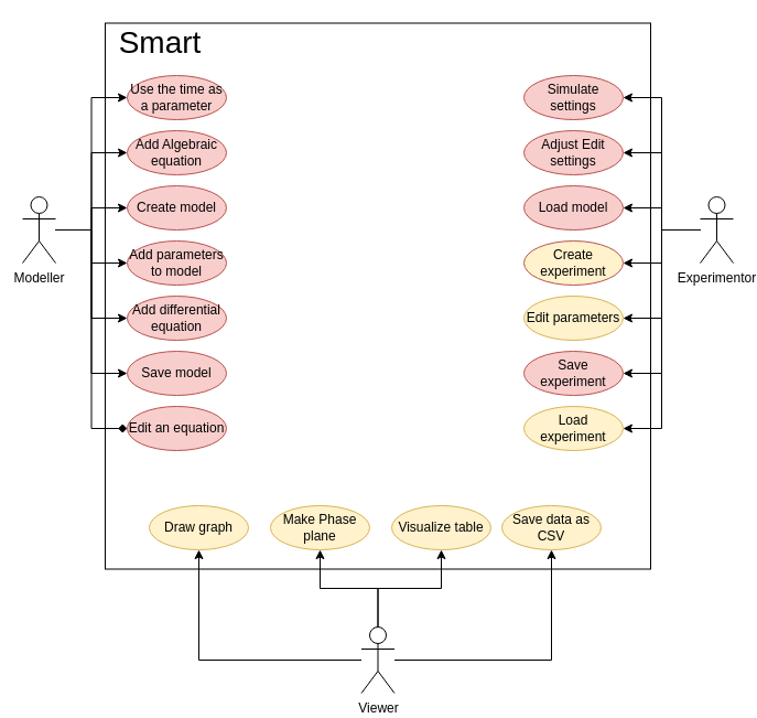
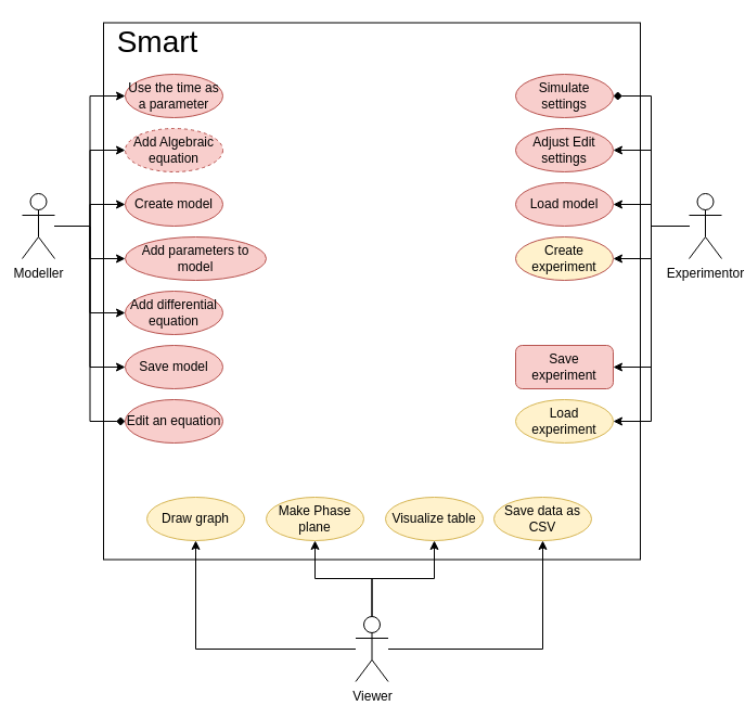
  <mxCell id="0" />
  <mxCell id="1" parent="0" />
  <mxCell id="2" value="" style="whiteSpace=wrap;html=1;aspect=fixed;" parent="1" vertex="1"><mxGeometry x="95" y="20.5" width="495" height="495" as="geometry" /></mxCell>
  <mxCell id="3" style="edgeStyle=orthogonalEdgeStyle;rounded=0;orthogonalLoop=1;jettySize=auto;html=1;entryX=0;entryY=0.5;entryDx=0;entryDy=0;" edge="1" parent="1" source="10" target="38"><mxGeometry relative="1" as="geometry" /></mxCell>
  <mxCell id="4" style="edgeStyle=orthogonalEdgeStyle;rounded=0;orthogonalLoop=1;jettySize=auto;html=1;entryX=0;entryY=0.5;entryDx=0;entryDy=0;" edge="1" parent="1" source="10" target="36"><mxGeometry relative="1" as="geometry" /></mxCell>
  <mxCell id="5" style="edgeStyle=orthogonalEdgeStyle;rounded=0;orthogonalLoop=1;jettySize=auto;html=1;entryX=0;entryY=0.5;entryDx=0;entryDy=0;" edge="1" parent="1" source="10" target="25"><mxGeometry relative="1" as="geometry" /></mxCell>
  <mxCell id="6" style="edgeStyle=orthogonalEdgeStyle;rounded=0;orthogonalLoop=1;jettySize=auto;html=1;entryX=0;entryY=0.5;entryDx=0;entryDy=0;" edge="1" parent="1" source="10" target="30"><mxGeometry relative="1" as="geometry" /></mxCell>
  <mxCell id="7" style="edgeStyle=orthogonalEdgeStyle;rounded=0;orthogonalLoop=1;jettySize=auto;html=1;entryX=0;entryY=0.5;entryDx=0;entryDy=0;" edge="1" parent="1" source="10" target="31"><mxGeometry relative="1" as="geometry" /></mxCell>
  <mxCell id="8" style="edgeStyle=orthogonalEdgeStyle;rounded=0;orthogonalLoop=1;jettySize=auto;html=1;entryX=0;entryY=0.5;entryDx=0;entryDy=0;" edge="1" parent="1" source="10" target="26"><mxGeometry relative="1" as="geometry" /></mxCell>
  <mxCell id="9" style="edgeStyle=orthogonalEdgeStyle;rounded=0;orthogonalLoop=1;jettySize=auto;html=1;entryX=0;entryY=0.5;entryDx=0;entryDy=0;endArrow=diamond;" edge="1" parent="1" source="10" target="41"><mxGeometry relative="1" as="geometry" /></mxCell>
  <mxCell id="10" value="Modeller" style="shape=umlActor;verticalLabelPosition=bottom;labelBackgroundColor=#ffffff;verticalAlign=top;html=1;" parent="1" vertex="1"><mxGeometry x="20" y="178" width="30" height="60" as="geometry" /></mxCell>
- <mxCell id="11" style="edgeStyle=orthogonalEdgeStyle;rounded=0;orthogonalLoop=1;jettySize=auto;html=1;entryX=1;entryY=0.5;entryDx=0;entryDy=0;" edge="1" parent="1" source="18" target="42"><mxGeometry relative="1" as="geometry" /></mxCell>
+ <mxCell id="11" style="edgeStyle=orthogonalEdgeStyle;rounded=0;orthogonalLoop=1;jettySize=auto;html=1;entryX=1;entryY=0.5;entryDx=0;entryDy=0;endArrow=diamond;" edge="1" parent="1" source="18" target="42"><mxGeometry relative="1" as="geometry" /></mxCell>
  <mxCell id="12" style="edgeStyle=orthogonalEdgeStyle;rounded=0;orthogonalLoop=1;jettySize=auto;html=1;entryX=1;entryY=0.5;entryDx=0;entryDy=0;" edge="1" parent="1" source="18" target="40"><mxGeometry relative="1" as="geometry" /></mxCell>
  <mxCell id="13" style="edgeStyle=orthogonalEdgeStyle;rounded=0;orthogonalLoop=1;jettySize=auto;html=1;entryX=1;entryY=0.5;entryDx=0;entryDy=0;" edge="1" parent="1" source="18" target="27"><mxGeometry relative="1" as="geometry" /></mxCell>
  <mxCell id="14" style="edgeStyle=orthogonalEdgeStyle;rounded=0;orthogonalLoop=1;jettySize=auto;html=1;entryX=1;entryY=0.5;entryDx=0;entryDy=0;" edge="1" parent="1" source="18" target="28"><mxGeometry relative="1" as="geometry" /></mxCell>
- <mxCell id="15" style="edgeStyle=orthogonalEdgeStyle;rounded=0;orthogonalLoop=1;jettySize=auto;html=1;entryX=1;entryY=0.5;entryDx=0;entryDy=0;" edge="1" parent="1" source="18" target="29"><mxGeometry relative="1" as="geometry" /></mxCell>
  <mxCell id="16" style="edgeStyle=orthogonalEdgeStyle;rounded=0;orthogonalLoop=1;jettySize=auto;html=1;entryX=1;entryY=0.5;entryDx=0;entryDy=0;" edge="1" parent="1" source="18" target="34"><mxGeometry relative="1" as="geometry" /></mxCell>
  <mxCell id="17" style="edgeStyle=orthogonalEdgeStyle;rounded=0;orthogonalLoop=1;jettySize=auto;html=1;entryX=1;entryY=0.5;entryDx=0;entryDy=0;" edge="1" parent="1" source="18" target="33"><mxGeometry relative="1" as="geometry" /></mxCell>
  <mxCell id="18" value="Experimentor" style="shape=umlActor;verticalLabelPosition=bottom;labelBackgroundColor=#ffffff;verticalAlign=top;html=1;" parent="1" vertex="1"><mxGeometry x="635" y="178" width="30" height="60" as="geometry" /></mxCell>
  <mxCell id="19" style="edgeStyle=orthogonalEdgeStyle;rounded=0;orthogonalLoop=1;jettySize=auto;html=1;entryX=0.5;entryY=1;entryDx=0;entryDy=0;" edge="1" parent="1" source="23" target="35"><mxGeometry relative="1" as="geometry" /></mxCell>
  <mxCell id="20" style="edgeStyle=orthogonalEdgeStyle;rounded=0;orthogonalLoop=1;jettySize=auto;html=1;entryX=0.5;entryY=1;entryDx=0;entryDy=0;" edge="1" parent="1" source="23" target="37"><mxGeometry relative="1" as="geometry" /></mxCell>
  <mxCell id="21" style="edgeStyle=orthogonalEdgeStyle;rounded=0;orthogonalLoop=1;jettySize=auto;html=1;entryX=0.5;entryY=1;entryDx=0;entryDy=0;" edge="1" parent="1" source="23" target="32"><mxGeometry relative="1" as="geometry" /></mxCell>
  <mxCell id="22" style="edgeStyle=orthogonalEdgeStyle;rounded=0;orthogonalLoop=1;jettySize=auto;html=1;entryX=0.5;entryY=1;entryDx=0;entryDy=0;" edge="1" parent="1" source="23" target="39"><mxGeometry relative="1" as="geometry" /></mxCell>
  <mxCell id="23" value="Viewer" style="shape=umlActor;verticalLabelPosition=bottom;labelBackgroundColor=#ffffff;verticalAlign=top;html=1;" parent="1" vertex="1"><mxGeometry x="327.5" y="568" width="30" height="60" as="geometry" /></mxCell>
  <mxCell id="24" value="&lt;font style=&quot;font-size: 28px&quot;&gt;Smart &lt;/font&gt;" style="text;html=1;strokeColor=none;fillColor=none;align=center;verticalAlign=middle;whiteSpace=wrap;rounded=0;" parent="1" vertex="1"><mxGeometry x="125" y="28" width="40" height="20" as="geometry" /></mxCell>
  <mxCell id="25" value="Create model" style="ellipse;whiteSpace=wrap;html=1;fillColor=#f8cecc;strokeColor=#b85450;" parent="1" vertex="1"><mxGeometry x="115" y="168" width="90" height="40" as="geometry" /></mxCell>
  <mxCell id="26" value="Save model" style="ellipse;whiteSpace=wrap;html=1;fillColor=#f8cecc;strokeColor=#b85450;" parent="1" vertex="1"><mxGeometry x="115" y="318" width="90" height="40" as="geometry" /></mxCell>
  <mxCell id="27" value="Load model" style="ellipse;whiteSpace=wrap;html=1;fillColor=#f8cecc;strokeColor=#b85450;" parent="1" vertex="1"><mxGeometry x="475" y="168" width="90" height="40" as="geometry" /></mxCell>
  <mxCell id="28" value="Create experiment" style="ellipse;whiteSpace=wrap;html=1;fillColor=#fff2cc;strokeColor=#b85450;" parent="1" vertex="1"><mxGeometry x="475" y="218" width="90" height="40" as="geometry" /></mxCell>
- <mxCell id="29" value="Edit parameters" style="ellipse;whiteSpace=wrap;html=1;fillColor=#fff2cc;strokeColor=#d6b656;" parent="1" vertex="1"><mxGeometry x="475" y="268" width="90" height="40" as="geometry" /></mxCell>
- <mxCell id="30" value="Add parameters to model" style="ellipse;whiteSpace=wrap;html=1;fillColor=#f8cecc;strokeColor=#b85450;" parent="1" vertex="1"><mxGeometry x="115" y="218" width="90" height="40" as="geometry" /></mxCell>
+ <mxCell id="30" value="Add parameters to model" style="ellipse;whiteSpace=wrap;html=1;fillColor=#f8cecc;strokeColor=#b85450;" parent="1" vertex="1"><mxGeometry x="115" y="218" width="130" height="40" as="geometry" /></mxCell>
  <mxCell id="31" value="Add differential equation" style="ellipse;whiteSpace=wrap;html=1;fillColor=#f8cecc;strokeColor=#b85450;" parent="1" vertex="1"><mxGeometry x="115" y="268" width="90" height="40" as="geometry" /></mxCell>
  <mxCell id="32" value="Visualize table" style="ellipse;whiteSpace=wrap;html=1;fillColor=#fff2cc;strokeColor=#d6b656;" parent="1" vertex="1"><mxGeometry x="355" y="458" width="90" height="40" as="geometry" /></mxCell>
  <mxCell id="33" value="Load experiment" style="ellipse;whiteSpace=wrap;html=1;fillColor=#fff2cc;strokeColor=#d6b656;" parent="1" vertex="1"><mxGeometry x="475" y="368" width="90" height="40" as="geometry" /></mxCell>
- <mxCell id="34" value="Save experiment" style="ellipse;whiteSpace=wrap;html=1;fillColor=#f8cecc;strokeColor=#b85450;" parent="1" vertex="1"><mxGeometry x="475" y="318" width="90" height="40" as="geometry" /></mxCell>
+ <mxCell id="34" value="Save experiment" style="whiteSpace=wrap;html=1;fillColor=#f8cecc;strokeColor=#b85450;rounded=1;" parent="1" vertex="1"><mxGeometry x="475" y="318" width="90" height="40" as="geometry" /></mxCell>
  <mxCell id="35" value="Draw graph" style="ellipse;whiteSpace=wrap;html=1;fillColor=#fff2cc;strokeColor=#d6b656;" parent="1" vertex="1"><mxGeometry x="135" y="458" width="90" height="40" as="geometry" /></mxCell>
- <mxCell id="36" value="Add Algebraic equation" style="ellipse;whiteSpace=wrap;html=1;fillColor=#f8cecc;strokeColor=#b85450;" parent="1" vertex="1"><mxGeometry x="115" y="118" width="90" height="40" as="geometry" /></mxCell>
+ <mxCell id="36" value="Add Algebraic equation" style="ellipse;whiteSpace=wrap;html=1;fillColor=#f8cecc;strokeColor=#b85450;dashed=1;" parent="1" vertex="1"><mxGeometry x="115" y="118" width="90" height="40" as="geometry" /></mxCell>
  <mxCell id="37" value="Make Phase plane" style="ellipse;whiteSpace=wrap;html=1;fillColor=#fff2cc;strokeColor=#d6b656;" parent="1" vertex="1"><mxGeometry x="245" y="458" width="90" height="40" as="geometry" /></mxCell>
  <mxCell id="38" value="Use the time as a parameter" style="ellipse;whiteSpace=wrap;html=1;fillColor=#f8cecc;strokeColor=#b85450;" parent="1" vertex="1"><mxGeometry x="115" y="68" width="90" height="40" as="geometry" /></mxCell>
  <mxCell id="39" value="Save data as CSV" style="ellipse;whiteSpace=wrap;html=1;fillColor=#fff2cc;strokeColor=#d6b656;" parent="1" vertex="1"><mxGeometry x="455" y="458" width="90" height="40" as="geometry" /></mxCell>
  <mxCell id="40" value="Adjust Edit settings" style="ellipse;whiteSpace=wrap;html=1;fillColor=#f8cecc;strokeColor=#b85450;" parent="1" vertex="1"><mxGeometry x="475" y="118" width="90" height="40" as="geometry" /></mxCell>
  <mxCell id="41" value="Edit an equation" style="ellipse;whiteSpace=wrap;html=1;fillColor=#f8cecc;strokeColor=#b85450;" parent="1" vertex="1"><mxGeometry x="115" y="368" width="90" height="40" as="geometry" /></mxCell>
  <mxCell id="42" value="Simulate settings" style="ellipse;whiteSpace=wrap;html=1;fillColor=#f8cecc;strokeColor=#b85450;" parent="1" vertex="1"><mxGeometry x="475" y="68" width="90" height="40" as="geometry" /></mxCell>
